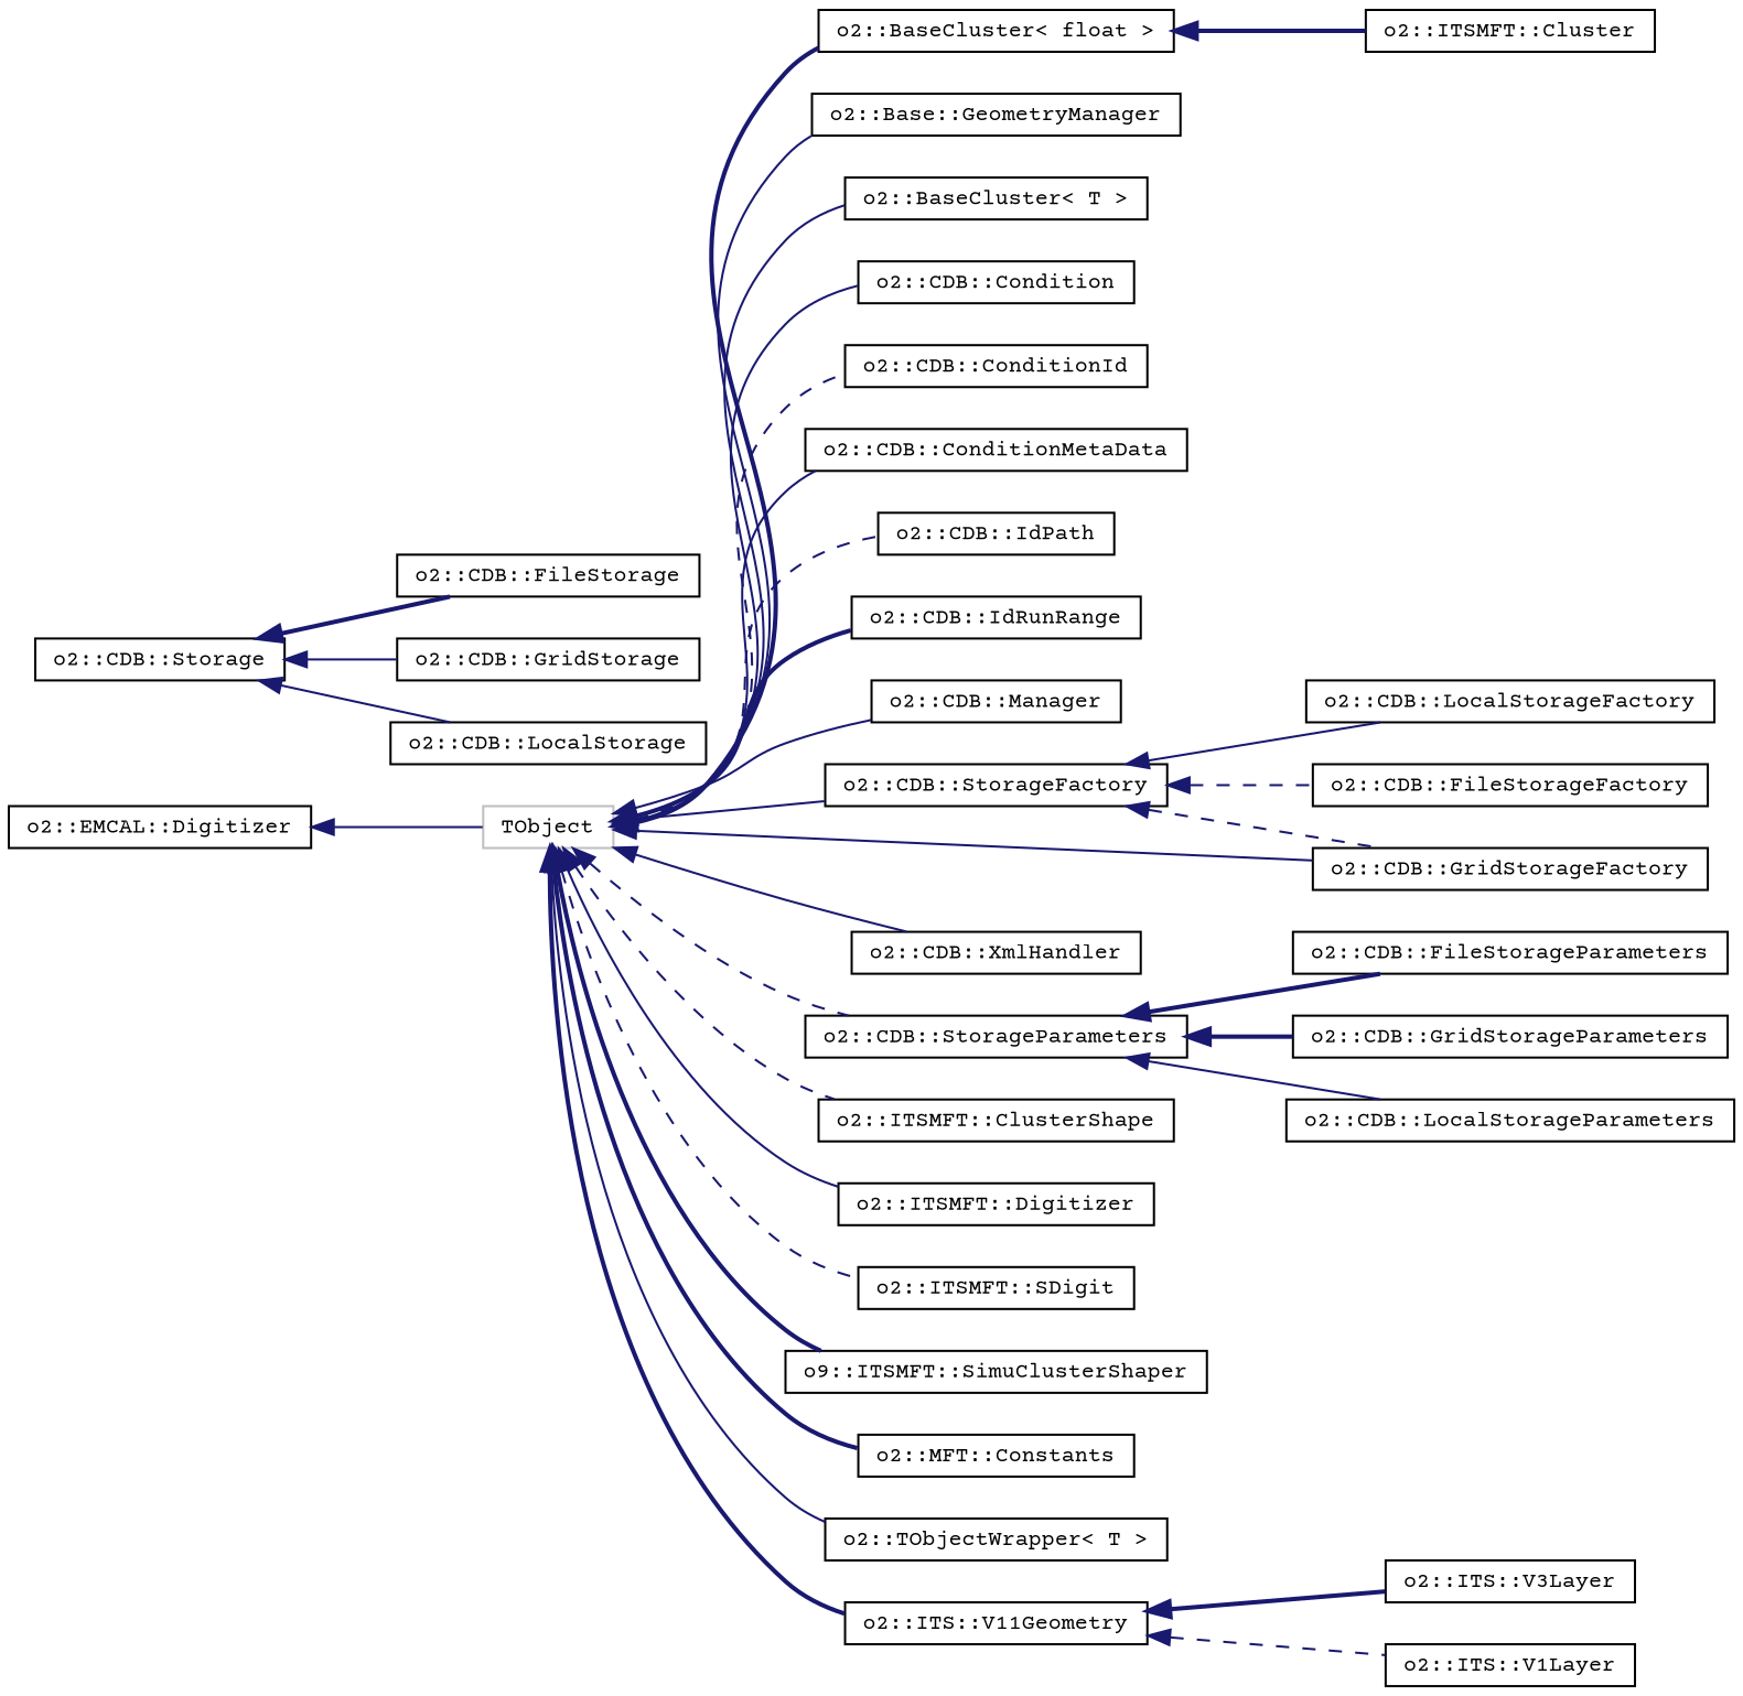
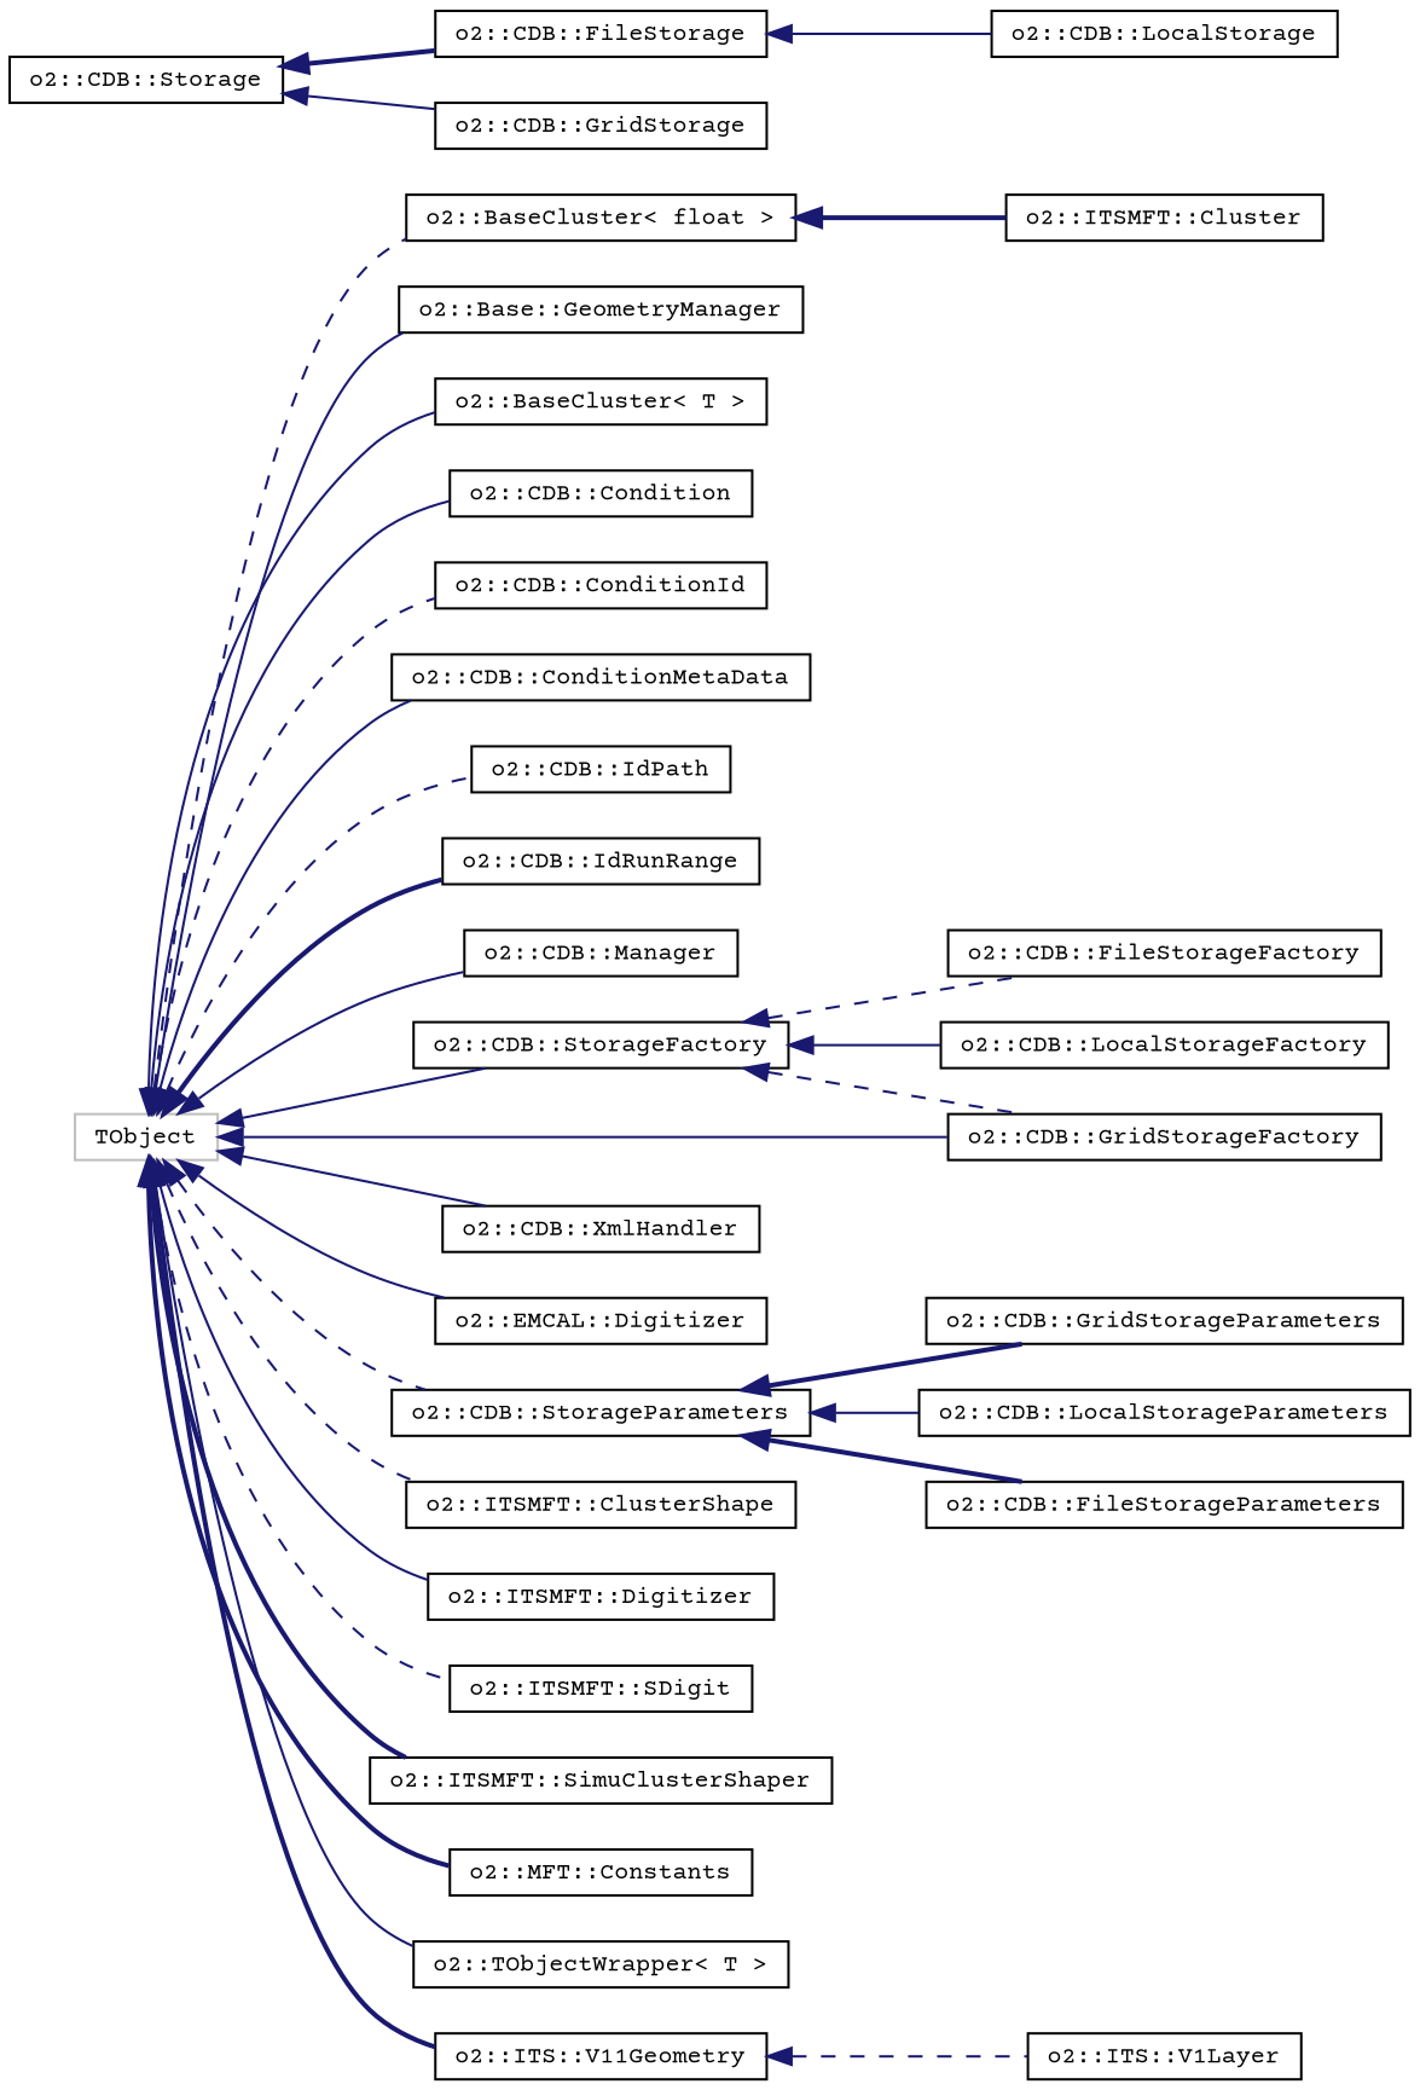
  digraph {
    fontname="Courier Prime"
    rankdir=LR
    node [color=black fontname="Courier Prime" fontsize=10 shape=record]
    edge [color=midnightblue dir=back fontname="Courier Prime" fontsize=10 labelfontname=Helvetica labelfontsize=10 style=solid]
    n1 [color=grey75 height=0.2 label=TObject width=0.4]
    n2 [height=0.2 label="o2::BaseCluster\< float \>" width=0.4]
    n3 [height=0.2 label="o2::Base::GeometryManager" width=0.4]
    n4 [height=0.2 label="o2::BaseCluster\< T \>" width=0.4]
    n5 [height=0.2 label="o2::CDB::Condition" width=0.4]
    n6 [height=0.2 label="o2::CDB::ConditionId" width=0.4]
    n7 [height=0.2 label="o2::CDB::ConditionMetaData" width=0.4]
    n8 [height=0.2 label="o2::CDB::IdPath" width=0.4]
    n9 [height=0.2 label="o2::CDB::IdRunRange" width=0.4]
    n10 [height=0.2 label="o2::CDB::Manager" width=0.4]
    n11 [height=0.2 label="o2::CDB::StorageFactory" width=0.4]
    n12 [height=0.2 label="o2::CDB::StorageParameters" width=0.4]
    n13 [height=0.2 label="o2::CDB::XmlHandler" width=0.4]
    n14 [height=0.2 label="o2::EMCAL::Digitizer" width=0.4]
    n15 [height=0.2 label="o2::ITS::V11Geometry" width=0.4]
    n16 [height=0.2 label="o2::ITSMFT::ClusterShape" width=0.4]
    n17 [height=0.2 label="o2::ITSMFT::Digitizer" width=0.4]
    n18 [height=0.2 label="o2::ITSMFT::SDigit" width=0.4]
-   n19 [height=0.2 label="o9::ITSMFT::SimuClusterShaper" width=0.4]
+   n19 [height=0.2 label="o2::ITSMFT::SimuClusterShaper" width=0.4]
    n20 [height=0.2 label="o2::MFT::Constants" width=0.4]
    n21 [height=0.2 label="o2::TObjectWrapper\< T \>" width=0.4]
    n22 [height=0.2 label="o2::CDB::GridStorageFactory" width=0.4]
    n23 [height=0.2 label="o2::ITSMFT::Cluster" width=0.4]
    n24 [height=0.2 label="o2::CDB::Storage" width=0.4]
    n25 [height=0.2 label="o2::CDB::FileStorage" width=0.4]
    n26 [height=0.2 label="o2::CDB::GridStorage" width=0.4]
    n27 [height=0.2 label="o2::CDB::LocalStorage" width=0.4]
    n28 [height=0.2 label="o2::CDB::FileStorageFactory" width=0.4]
    n29 [height=0.2 label="o2::CDB::LocalStorageFactory" width=0.4]
    n30 [height=0.2 label="o2::CDB::FileStorageParameters" width=0.4]
    n31 [height=0.2 label="o2::CDB::GridStorageParameters" width=0.4]
    n32 [height=0.2 label="o2::CDB::LocalStorageParameters" width=0.4]
    n33 [height=0.2 label="o2::ITS::V1Layer" width=0.4]
-   n34 [height=0.2 label="o2::ITS::V3Layer" width=0.4]
-   n1 -> n2 [style=bold]
+   n1 -> n2 [style=dashed]
    n1 -> n3
    n1 -> n4
    n1 -> n5
    n1 -> n6 [style=dashed]
    n1 -> n7
    n1 -> n8 [style=dashed]
    n1 -> n9 [style=bold]
    n1 -> n10
    n1 -> n11
    n1 -> n12 [style=dashed]
    n1 -> n13
-   n14 -> n1
+   n1 -> n14
    n1 -> n15 [style=bold]
    n1 -> n16 [style=dashed]
    n1 -> n17
    n1 -> n18 [style=dashed]
    n1 -> n19 [style=bold]
    n1 -> n20 [style=bold]
    n1 -> n21
    n1 -> n22
    n2 -> n23 [style=bold]
    n11 -> n22 [style=dashed]
    n11 -> n28 [style=dashed]
    n11 -> n29
    n12 -> n30 [style=bold]
    n12 -> n31 [style=bold]
    n12 -> n32
    n15 -> n33 [style=dashed]
-   n15 -> n34 [style=bold]
    n24 -> n25 [style=bold]
    n24 -> n26
-   n24 -> n27
+   n25 -> n27
  }
